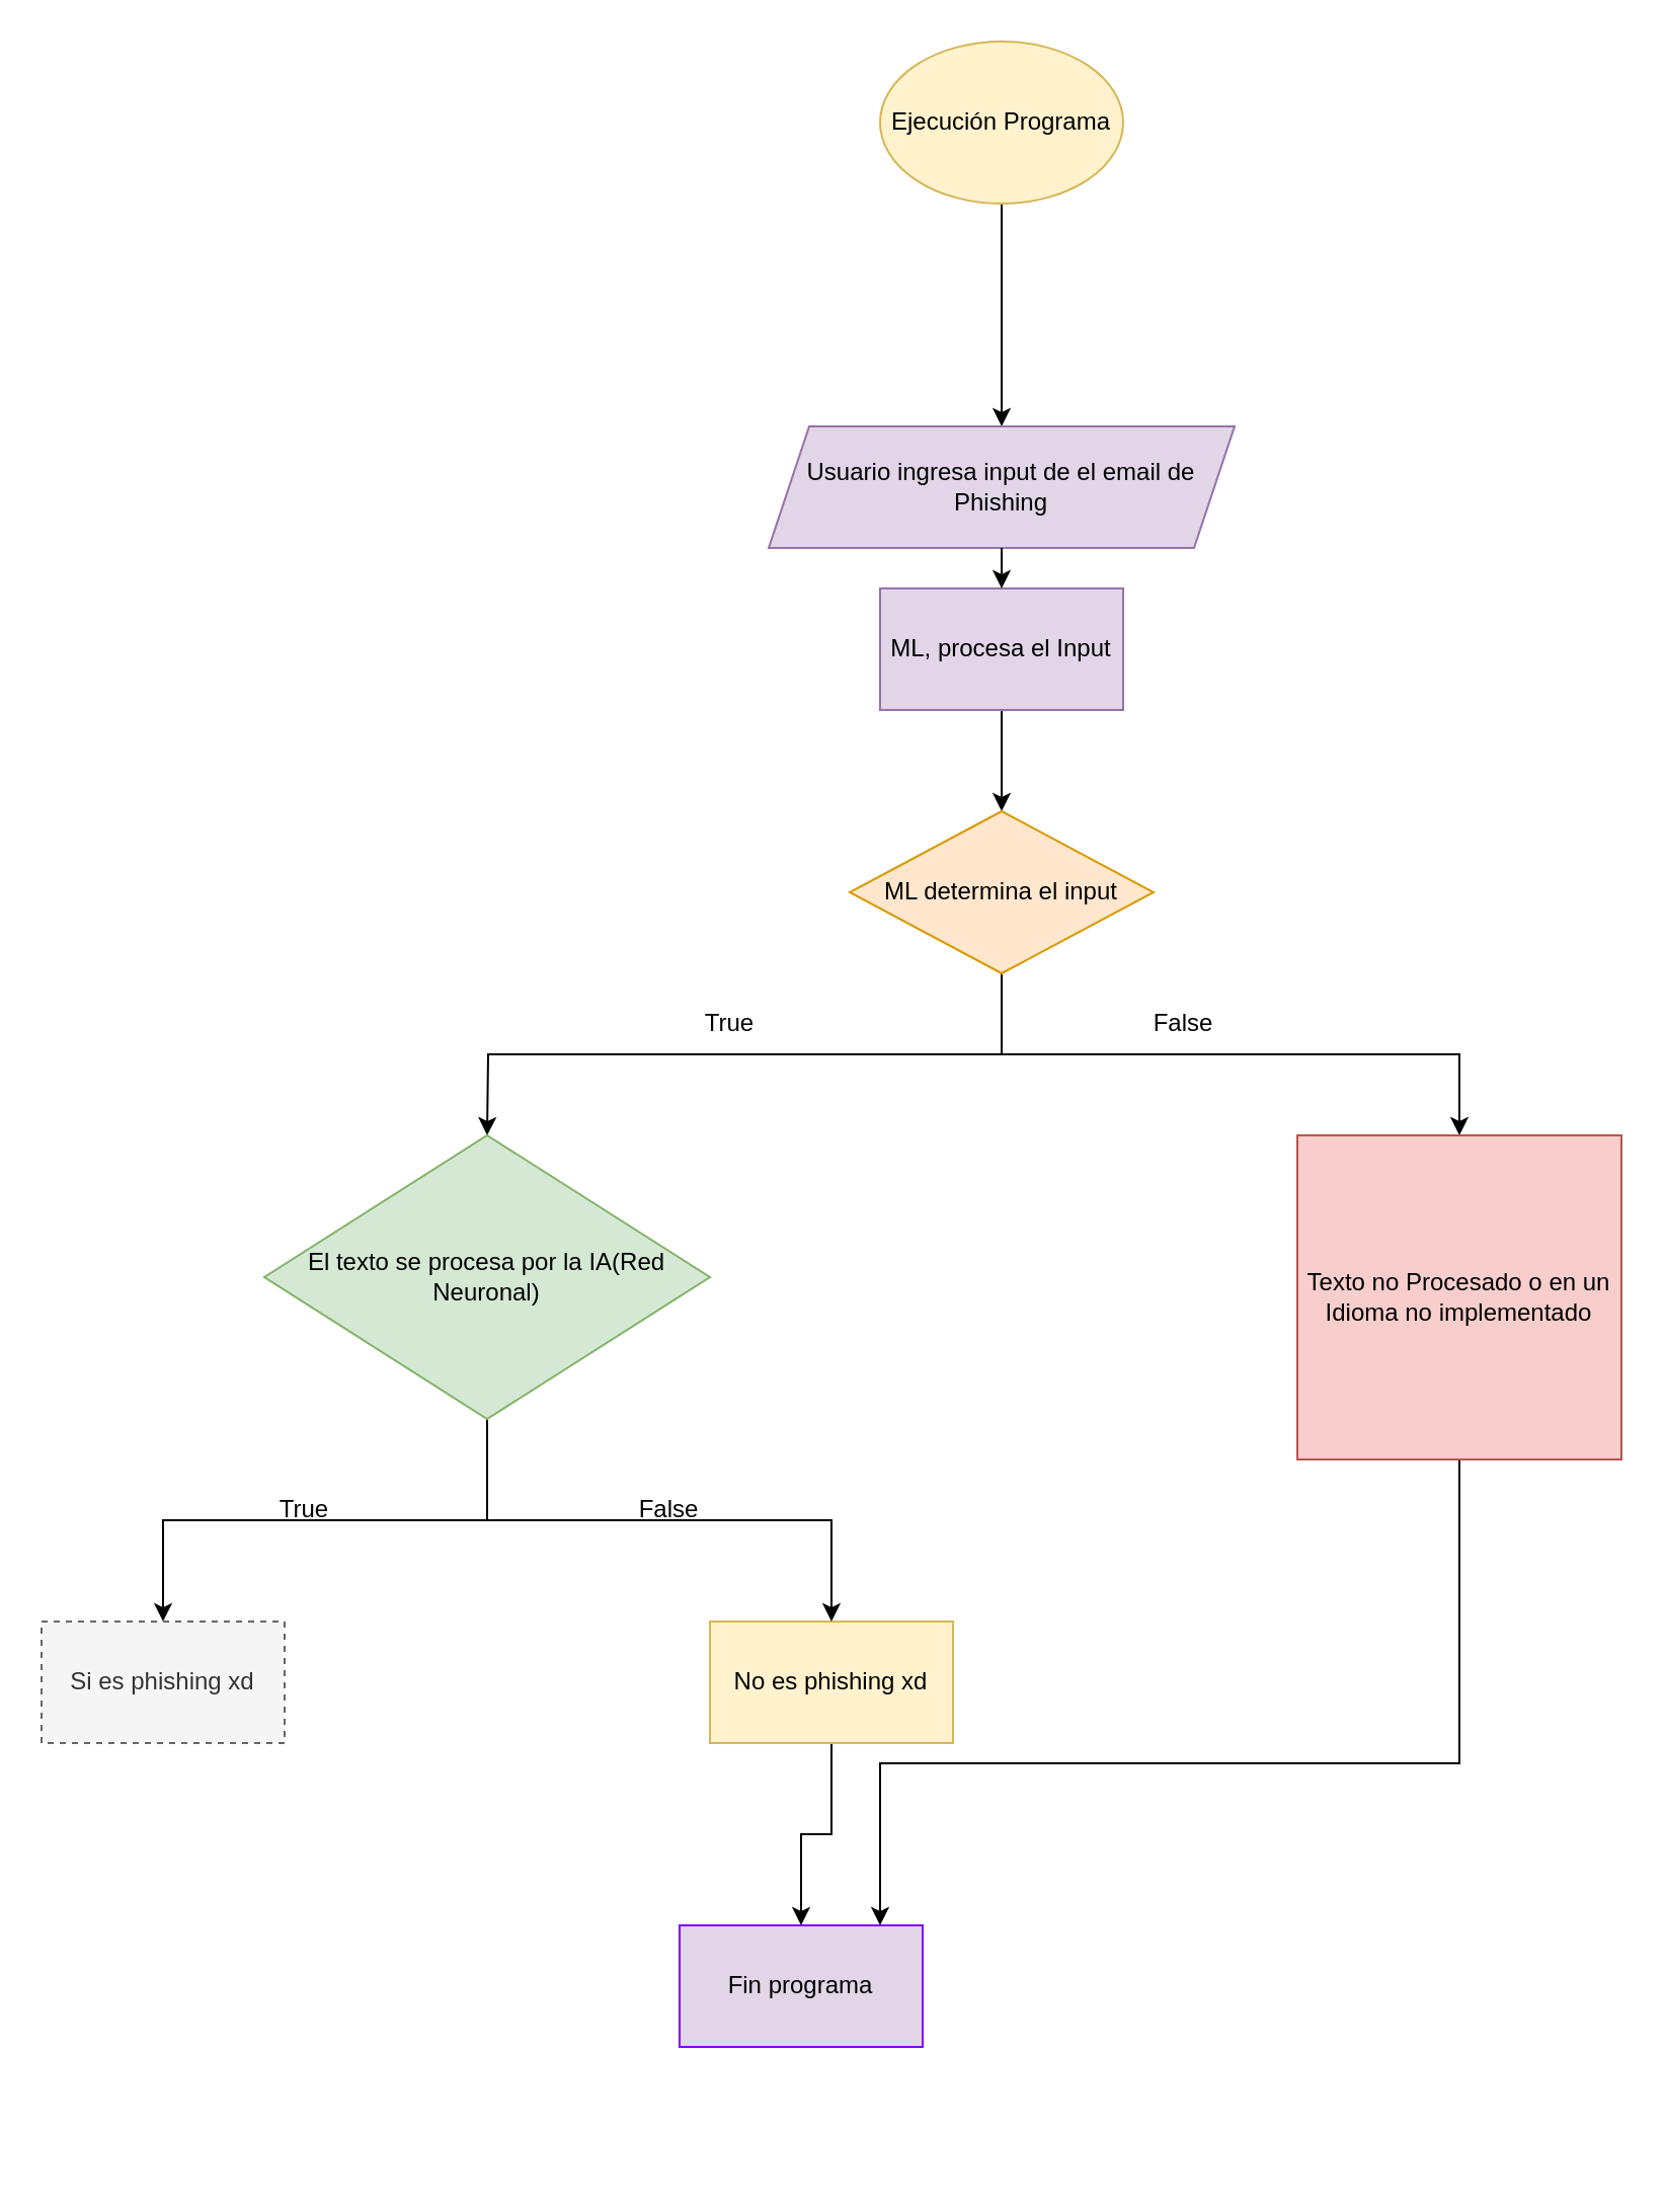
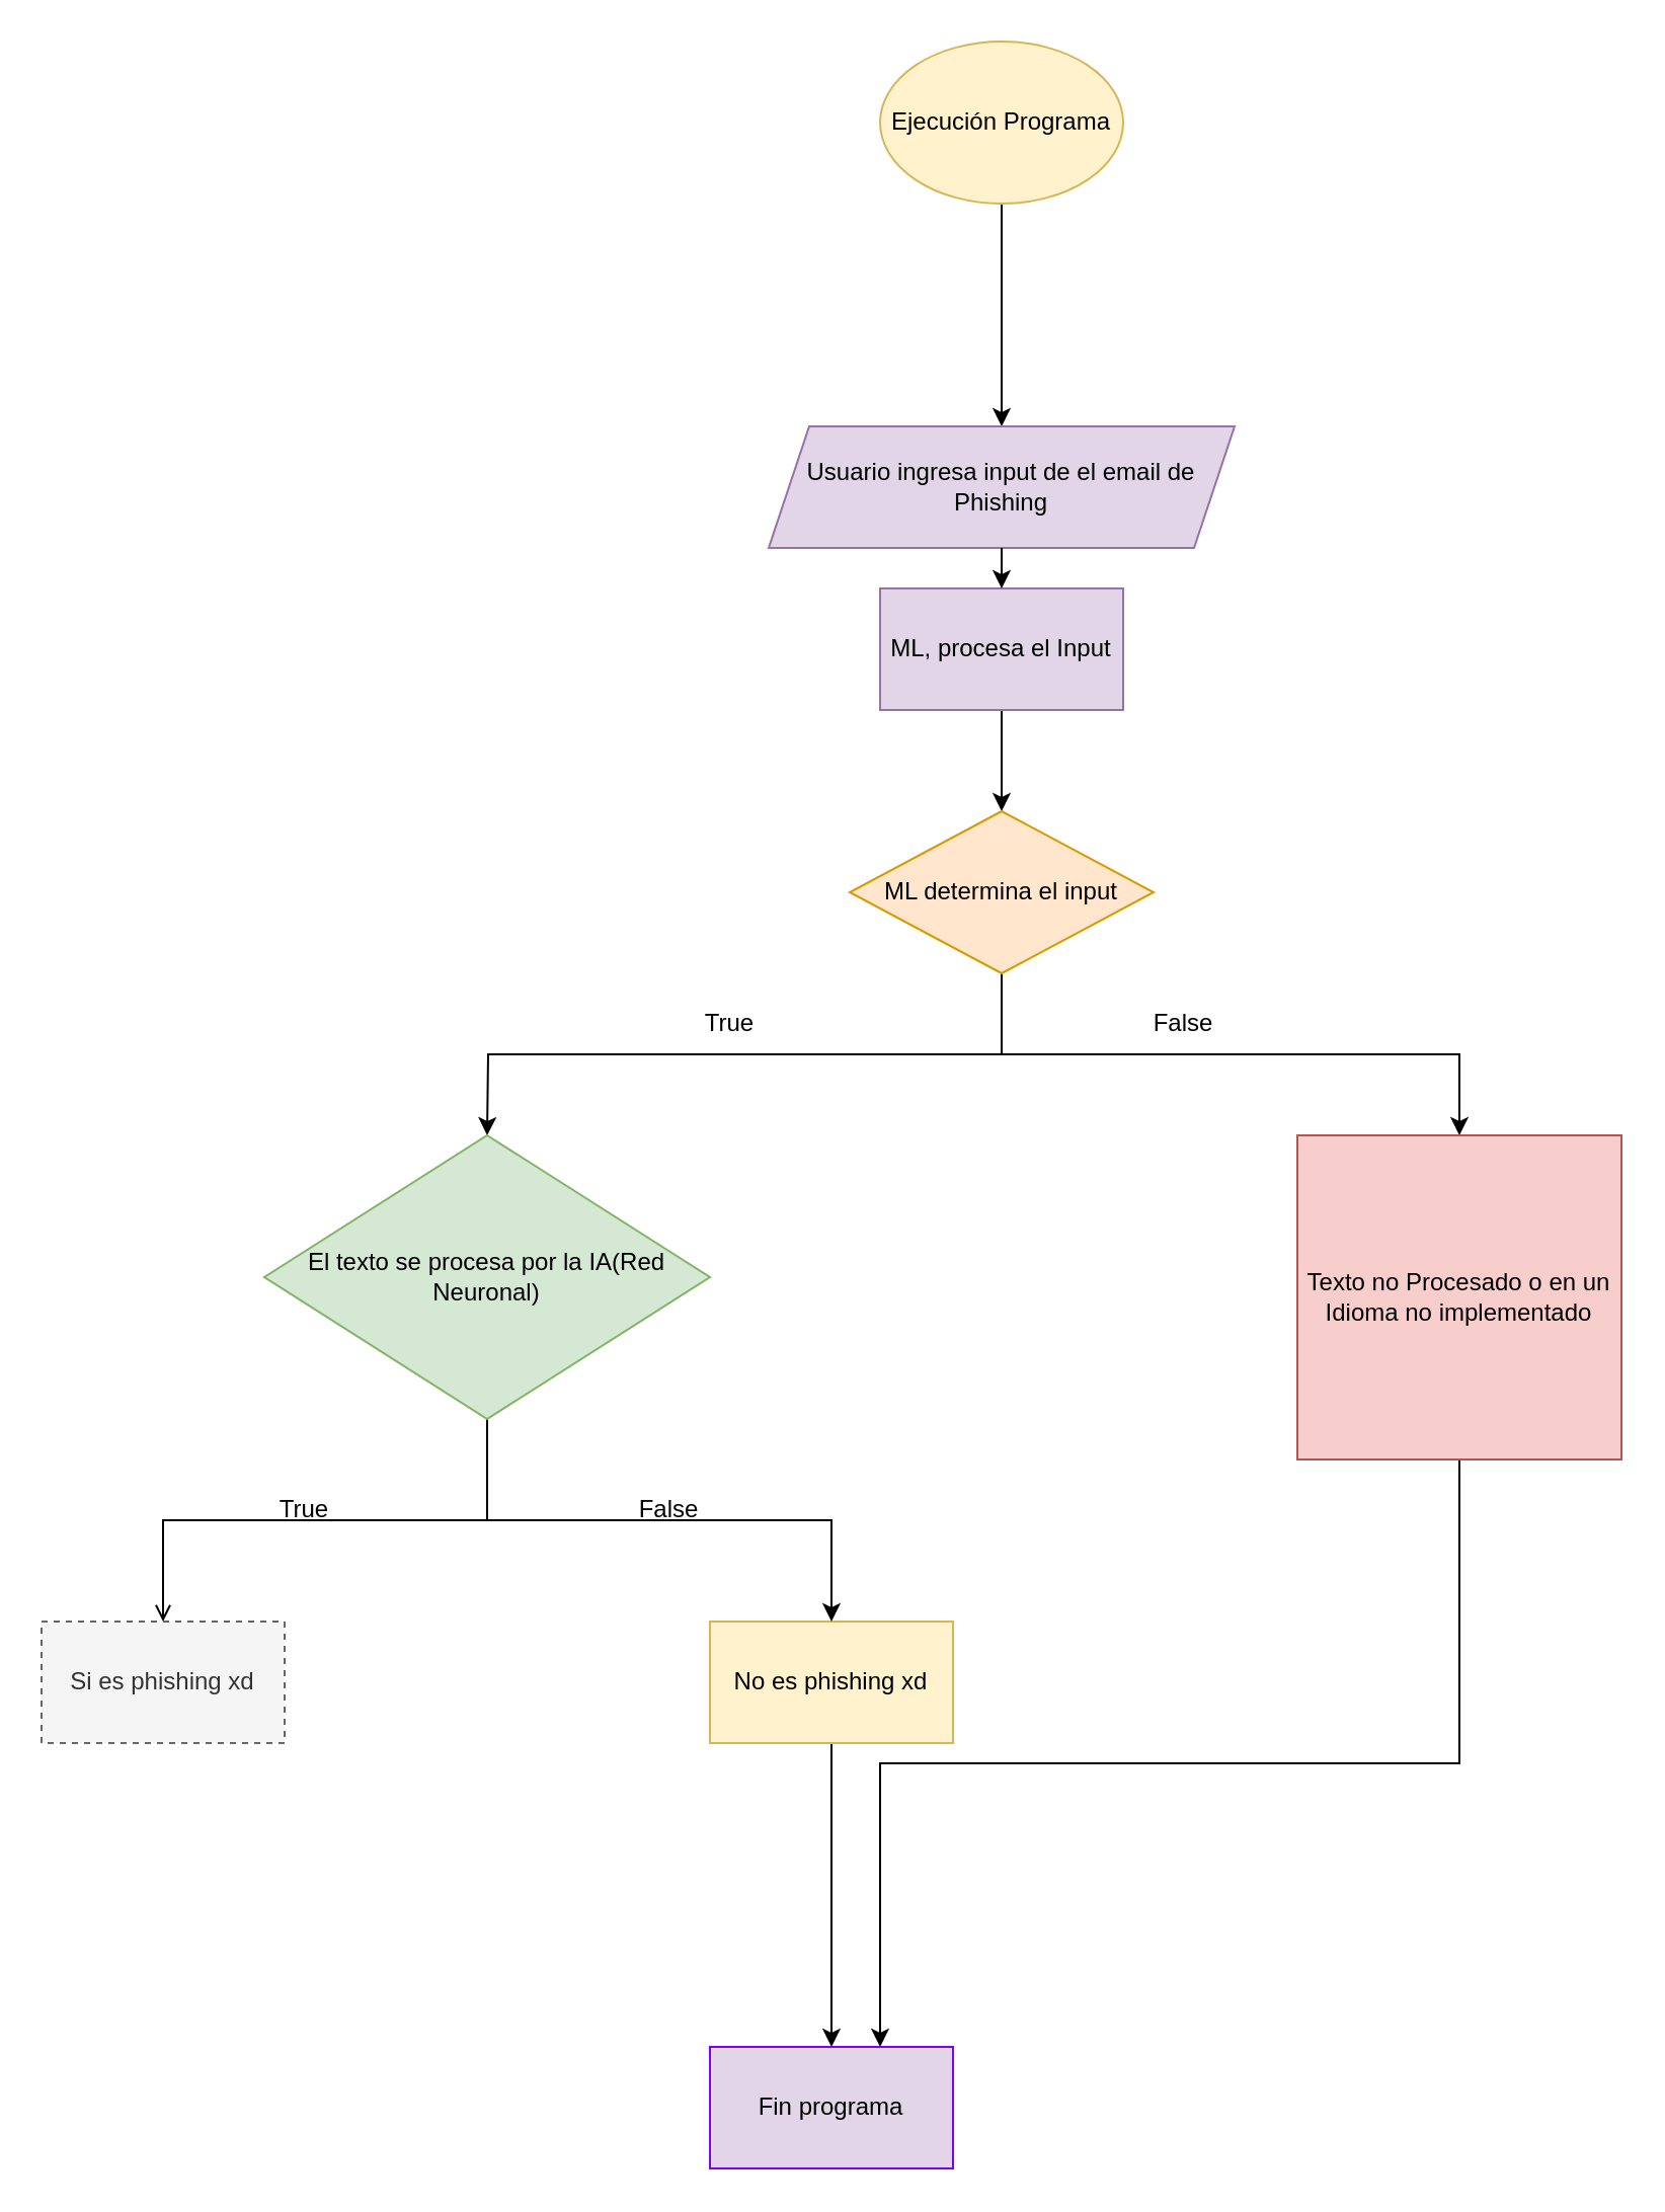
  <mxCell id="0" />
  <mxCell id="1" parent="0" />
  <mxCell id="2" style="edgeStyle=orthogonalEdgeStyle;rounded=0;orthogonalLoop=1;jettySize=auto;html=1;exitX=0.5;exitY=1;exitDx=0;exitDy=0;" edge="1" parent="1" source="3" target="9"><mxGeometry relative="1" as="geometry" /></mxCell>
  <mxCell id="3" value="ML, procesa el Input" style="rounded=0;whiteSpace=wrap;html=1;fillColor=#e1d5e7;strokeColor=#9673a6;" vertex="1" parent="1"><mxGeometry x="434" y="290" width="120" height="60" as="geometry" /></mxCell>
  <mxCell id="4" style="edgeStyle=orthogonalEdgeStyle;rounded=0;orthogonalLoop=1;jettySize=auto;html=1;exitX=0.5;exitY=1;exitDx=0;exitDy=0;" edge="1" parent="1" source="5" target="6"><mxGeometry relative="1" as="geometry" /></mxCell>
  <mxCell id="5" value="Ejecución Programa" style="ellipse;whiteSpace=wrap;html=1;fillColor=#fff2cc;strokeColor=#d6b656;" vertex="1" parent="1"><mxGeometry x="434" y="20" width="120" height="80" as="geometry" /></mxCell>
  <mxCell id="6" value="Usuario ingresa input de el email de Phishing" style="shape=parallelogram;perimeter=parallelogramPerimeter;whiteSpace=wrap;html=1;fixedSize=1;fillColor=#e1d5e7;strokeColor=#9673a6;" vertex="1" parent="1"><mxGeometry x="379" y="210" width="230" height="60" as="geometry" /></mxCell>
  <mxCell id="7" style="edgeStyle=orthogonalEdgeStyle;rounded=0;orthogonalLoop=1;jettySize=auto;html=1;exitX=0.5;exitY=1;exitDx=0;exitDy=0;" edge="1" parent="1" source="9"><mxGeometry relative="1" as="geometry"><mxPoint x="240" y="560" as="targetPoint" /></mxGeometry></mxCell>
  <mxCell id="8" style="edgeStyle=orthogonalEdgeStyle;rounded=0;orthogonalLoop=1;jettySize=auto;html=1;exitX=0.5;exitY=1;exitDx=0;exitDy=0;entryX=0.5;entryY=0;entryDx=0;entryDy=0;" edge="1" parent="1" source="9" target="13"><mxGeometry relative="1" as="geometry" /></mxCell>
  <mxCell id="9" value="ML determina el input" style="rhombus;whiteSpace=wrap;html=1;fillColor=#ffe6cc;strokeColor=#d79b00;" vertex="1" parent="1"><mxGeometry x="419" y="400" width="150" height="80" as="geometry" /></mxCell>
  <mxCell id="10" value="True" style="text;html=1;strokeColor=none;fillColor=none;align=center;verticalAlign=middle;whiteSpace=wrap;rounded=0;" vertex="1" parent="1"><mxGeometry x="330" y="490" width="60" height="30" as="geometry" /></mxCell>
  <mxCell id="11" value="" style="endArrow=classic;html=1;rounded=0;entryX=0.5;entryY=0;entryDx=0;entryDy=0;exitX=0.5;exitY=1;exitDx=0;exitDy=0;" edge="1" parent="1" source="6" target="3"><mxGeometry width="50" height="50" relative="1" as="geometry"><mxPoint x="469" y="280" as="sourcePoint" /><mxPoint x="519" y="230" as="targetPoint" /></mxGeometry></mxCell>
  <mxCell id="12" style="edgeStyle=orthogonalEdgeStyle;rounded=0;orthogonalLoop=1;jettySize=auto;html=1;exitX=0.5;exitY=1;exitDx=0;exitDy=0;" edge="1" parent="1" source="13" target="23"><mxGeometry relative="1" as="geometry"><Array as="points"><mxPoint x="720" y="870" /><mxPoint x="434" y="870" /></Array></mxGeometry></mxCell>
  <mxCell id="13" value="Texto no Procesado o en un Idioma no implementado" style="whiteSpace=wrap;html=1;aspect=fixed;fillColor=#f8cecc;strokeColor=#b85450;" vertex="1" parent="1"><mxGeometry x="640" y="560" width="160" height="160" as="geometry" /></mxCell>
  <mxCell id="14" value="False" style="text;html=1;strokeColor=none;fillColor=none;align=center;verticalAlign=middle;whiteSpace=wrap;rounded=0;" vertex="1" parent="1"><mxGeometry x="554" y="490" width="60" height="30" as="geometry" /></mxCell>
  <mxCell id="15" style="edgeStyle=orthogonalEdgeStyle;rounded=0;orthogonalLoop=1;jettySize=auto;html=1;" edge="1" parent="1" source="16" target="23"><mxGeometry relative="1" as="geometry" /></mxCell>
  <mxCell id="16" value="No es phishing xd" style="rounded=0;whiteSpace=wrap;html=1;fillColor=#fff2cc;strokeColor=#d6b656;" vertex="1" parent="1"><mxGeometry x="350" y="800" width="120" height="60" as="geometry" /></mxCell>
  <mxCell id="17" style="edgeStyle=orthogonalEdgeStyle;rounded=0;orthogonalLoop=1;jettySize=auto;html=1;exitX=0.5;exitY=1;exitDx=0;exitDy=0;" edge="1" parent="1" source="19" target="16"><mxGeometry relative="1" as="geometry" /></mxCell>
- <mxCell id="18" style="edgeStyle=orthogonalEdgeStyle;rounded=0;orthogonalLoop=1;jettySize=auto;html=1;entryX=0.5;entryY=0;entryDx=0;entryDy=0;" edge="1" parent="1" source="19" target="20"><mxGeometry relative="1" as="geometry" /></mxCell>
+ <mxCell id="18" style="edgeStyle=orthogonalEdgeStyle;rounded=0;orthogonalLoop=1;jettySize=auto;html=1;entryX=0.5;entryY=0;entryDx=0;entryDy=0;endArrow=open;" edge="1" parent="1" source="19" target="20"><mxGeometry relative="1" as="geometry" /></mxCell>
  <mxCell id="19" value="El texto se procesa por la IA(Red Neuronal)" style="rhombus;whiteSpace=wrap;html=1;fillColor=#d5e8d4;strokeColor=#82b366;" vertex="1" parent="1"><mxGeometry x="130" y="560" width="220" height="140" as="geometry" /></mxCell>
  <mxCell id="20" value="Si es phishing xd" style="rounded=0;whiteSpace=wrap;html=1;fillColor=#f5f5f5;fontColor=#333333;strokeColor=#666666;dashed=1;" vertex="1" parent="1"><mxGeometry x="20" y="800" width="120" height="60" as="geometry" /></mxCell>
  <mxCell id="21" value="True" style="text;html=1;strokeColor=none;fillColor=none;align=center;verticalAlign=middle;whiteSpace=wrap;rounded=0;" vertex="1" parent="1"><mxGeometry x="120" y="730" width="60" height="30" as="geometry" /></mxCell>
  <mxCell id="22" value="False" style="text;html=1;strokeColor=none;fillColor=none;align=center;verticalAlign=middle;whiteSpace=wrap;rounded=0;" vertex="1" parent="1"><mxGeometry x="290" y="730" width="80" height="30" as="geometry" /></mxCell>
- <mxCell id="23" value="Fin programa" style="rounded=0;whiteSpace=wrap;html=1;fillColor=#e1d5e7;strokeColor=#7F00FF;" vertex="1" parent="1"><mxGeometry x="335" y="950" width="120" height="60" as="geometry" /></mxCell>
+ <mxCell id="23" value="Fin programa" style="rounded=0;whiteSpace=wrap;html=1;fillColor=#e1d5e7;strokeColor=#7F00FF;" vertex="1" parent="1"><mxGeometry x="350" y="1010" width="120" height="60" as="geometry" /></mxCell>
